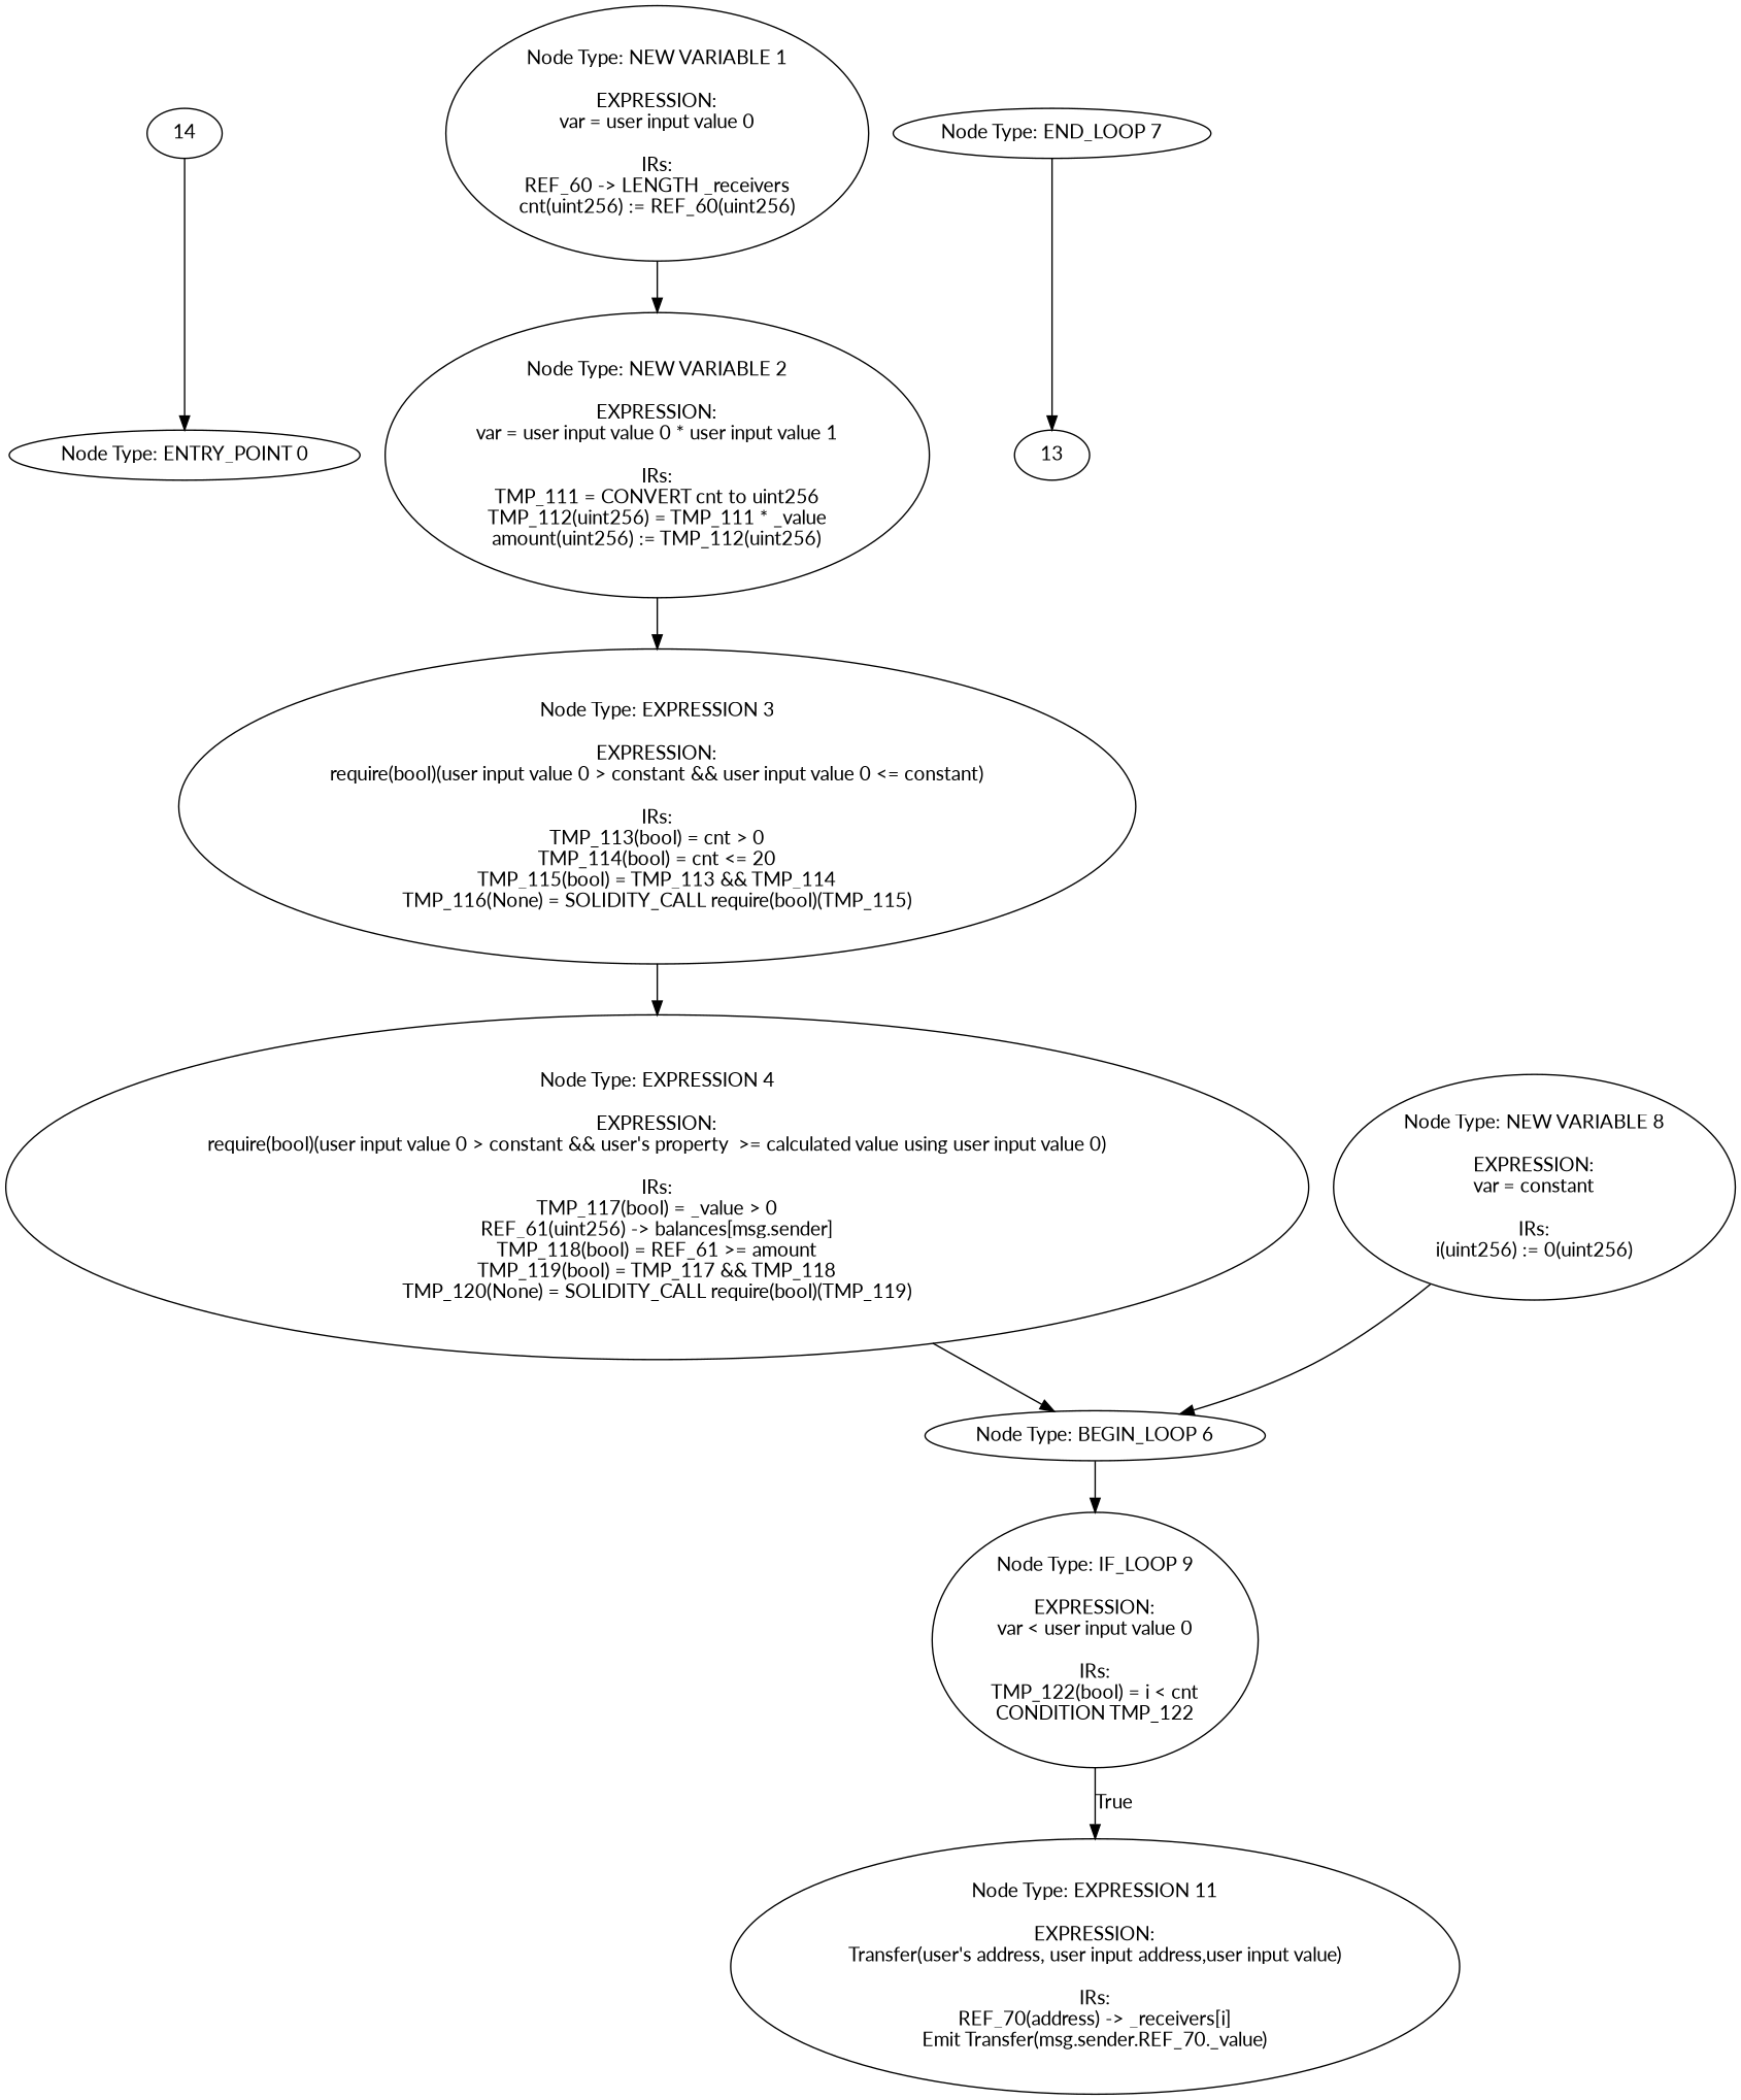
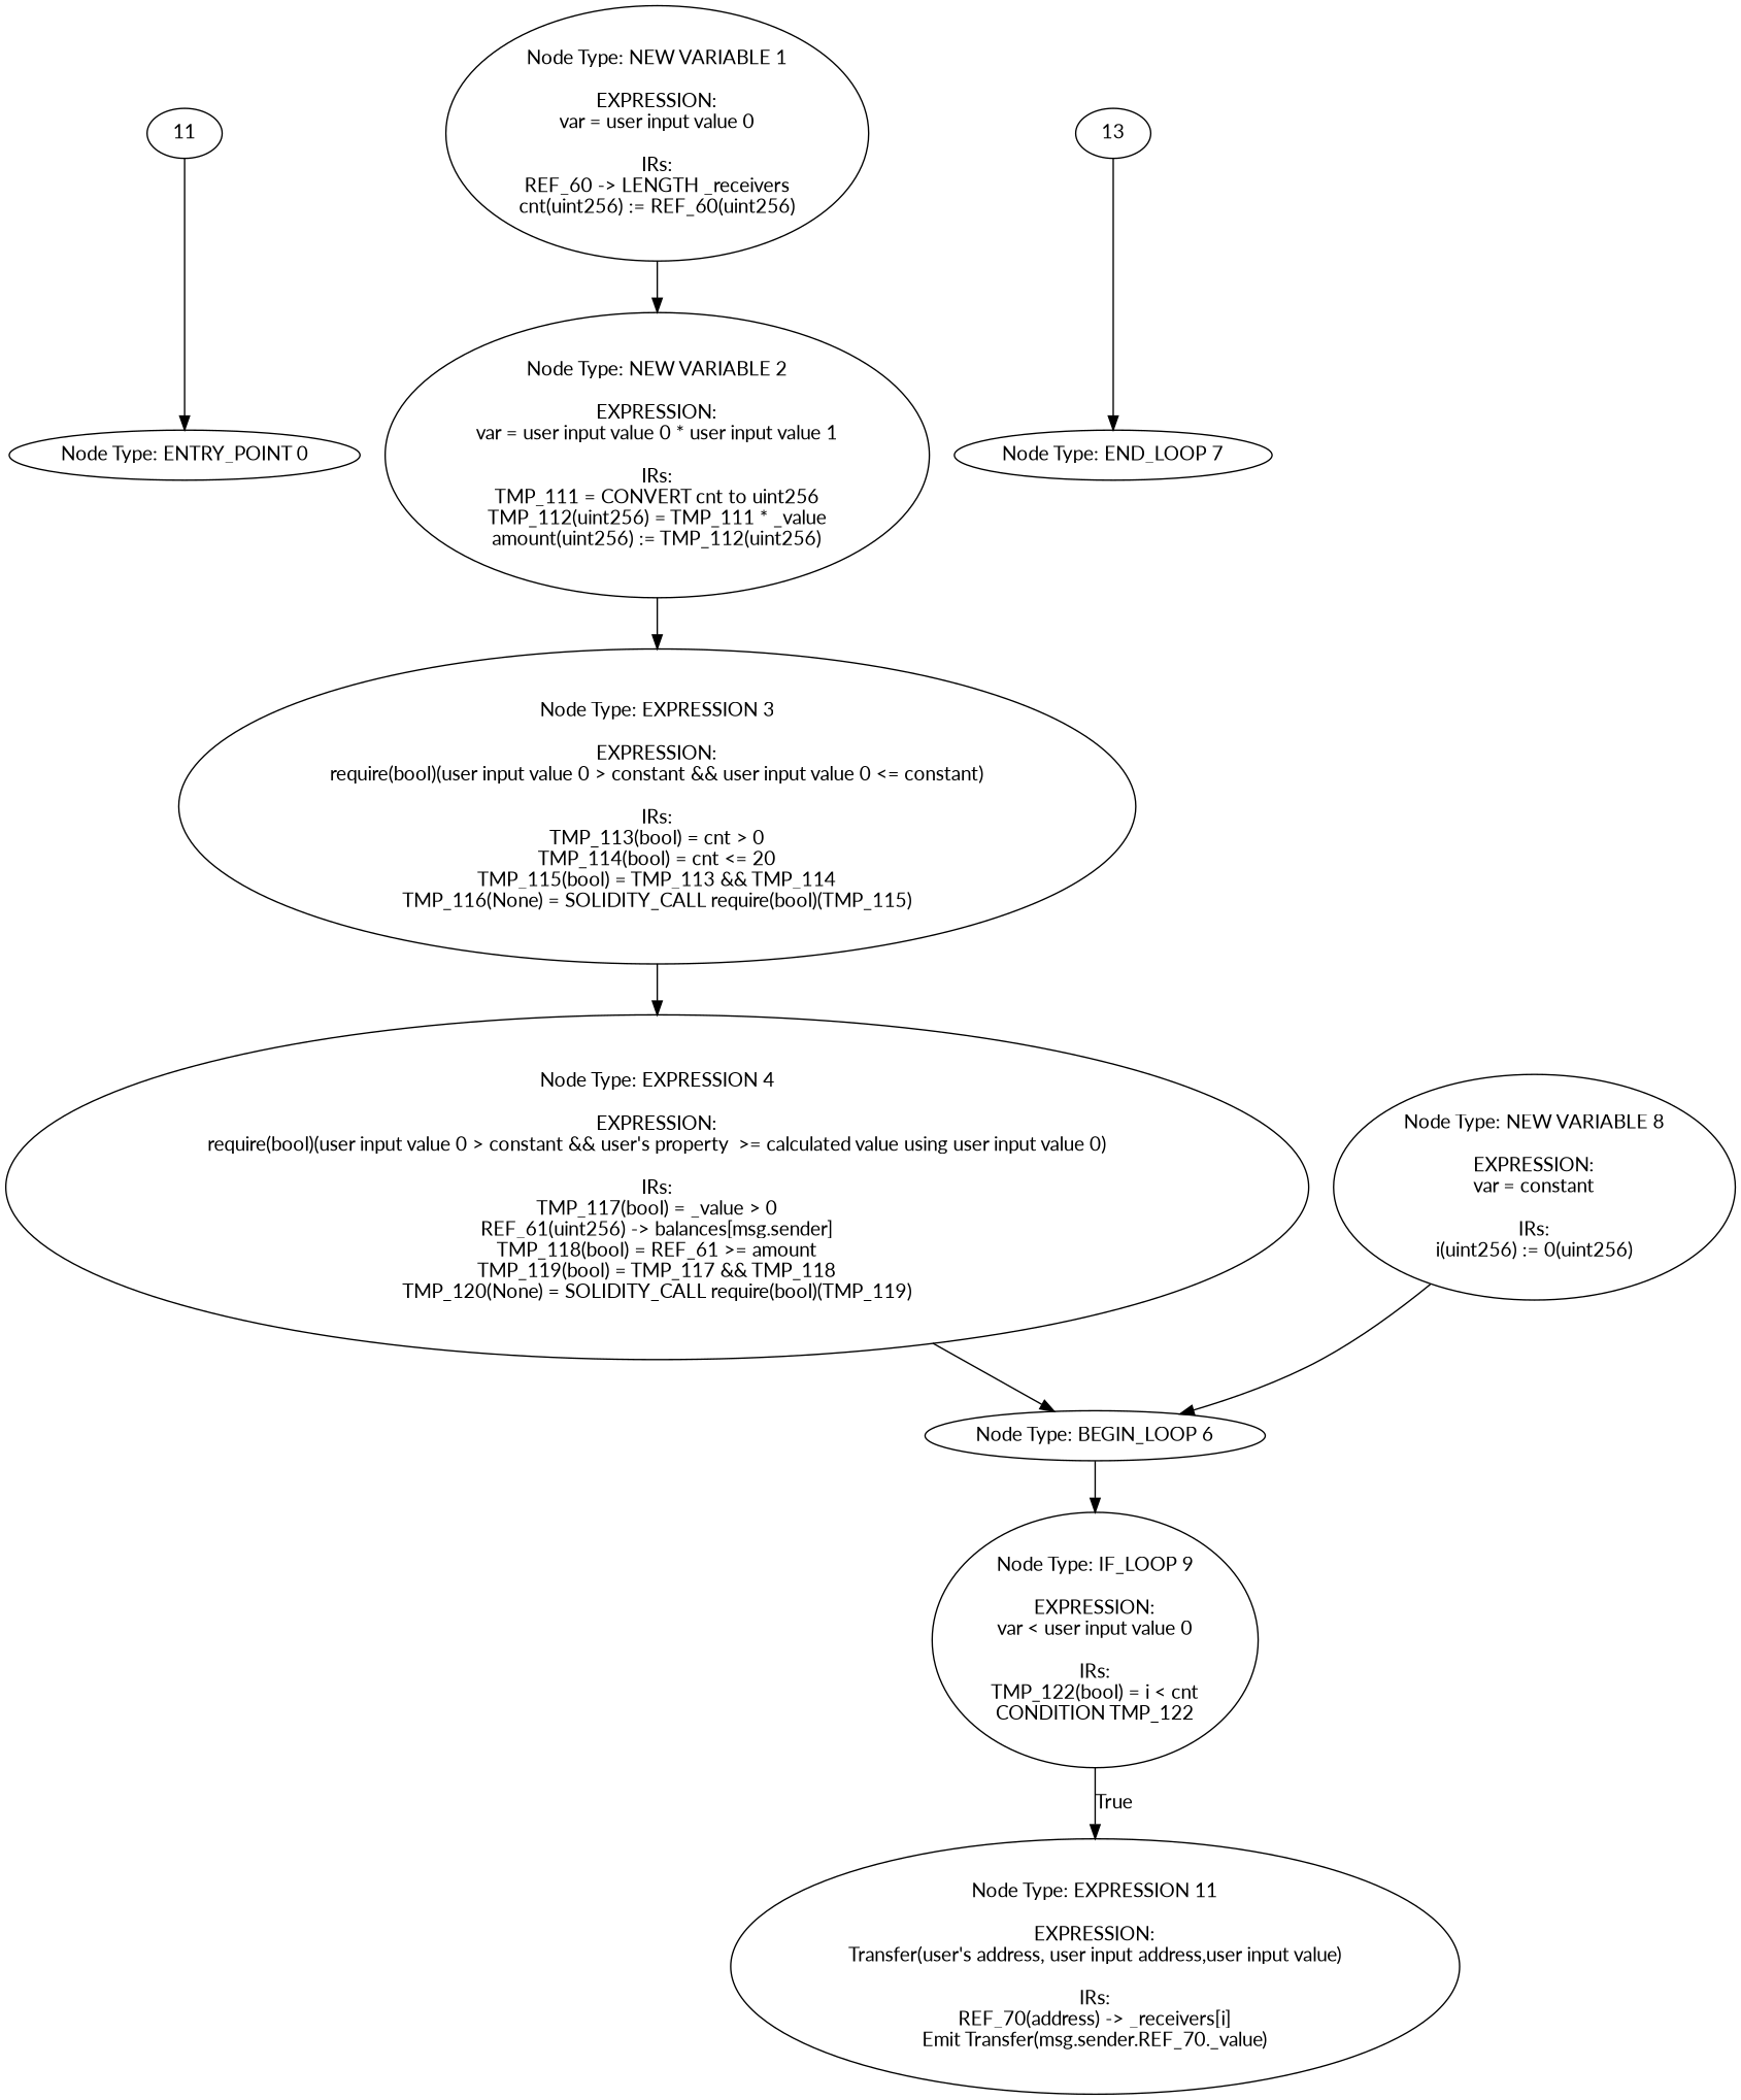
  digraph {
    fontname=Lato
    node [fontname=Lato]
    edge [fontname=Lato]
    n1 [label="Node Type: ENTRY_POINT 0\n"]
-   14
+   14 [label=11]
    n3 [label="Node Type: NEW VARIABLE 1\n\nEXPRESSION:\nvar = user input value 0\n\nIRs:\nREF_60 -> LENGTH _receivers\ncnt(uint256) := REF_60(uint256)"]
    n4 [label="Node Type: NEW VARIABLE 2\n\nEXPRESSION:\nvar = user input value 0 * user input value 1\n\nIRs:\nTMP_111 = CONVERT cnt to uint256\nTMP_112(uint256) = TMP_111 * _value\namount(uint256) := TMP_112(uint256)"]
    n5 [label="Node Type: EXPRESSION 3\n\nEXPRESSION:\nrequire(bool)(user input value 0 > constant && user input value 0 <= constant)\n\nIRs:\nTMP_113(bool) = cnt > 0\nTMP_114(bool) = cnt <= 20\nTMP_115(bool) = TMP_113 && TMP_114\nTMP_116(None) = SOLIDITY_CALL require(bool)(TMP_115)"]
    n6 [label="Node Type: EXPRESSION 4\n\nEXPRESSION:\nrequire(bool)(user input value 0 > constant && user's property  >= calculated value using user input value 0)\n\nIRs:\nTMP_117(bool) = _value > 0\nREF_61(uint256) -> balances[msg.sender]\nTMP_118(bool) = REF_61 >= amount\nTMP_119(bool) = TMP_117 && TMP_118\nTMP_120(None) = SOLIDITY_CALL require(bool)(TMP_119)"]
    n7 [label="Node Type: BEGIN_LOOP 6\n"]
    n8 [label="Node Type: IF_LOOP 9\n\nEXPRESSION:\nvar < user input value 0\n\nIRs:\nTMP_122(bool) = i < cnt\nCONDITION TMP_122"]
    n9 [label="Node Type: EXPRESSION 11\n\nEXPRESSION:\nTransfer(user's address, user input address,user input value)\n\nIRs:\nREF_70(address) -> _receivers[i]\nEmit Transfer(msg.sender.REF_70._value)"]
    n10 [label="Node Type: END_LOOP 7\n"]
    13
    n12 [label="Node Type: NEW VARIABLE 8\n\nEXPRESSION:\nvar = constant\n\nIRs:\ni(uint256) := 0(uint256)"]
    14 -> n1
    n3 -> n4
    n4 -> n5
    n5 -> n6
    n6 -> n7
    n7 -> n8
    n8 -> n9 [label=True]
-   n10 -> 13
+   13 -> n10
    n12 -> n7
  }
